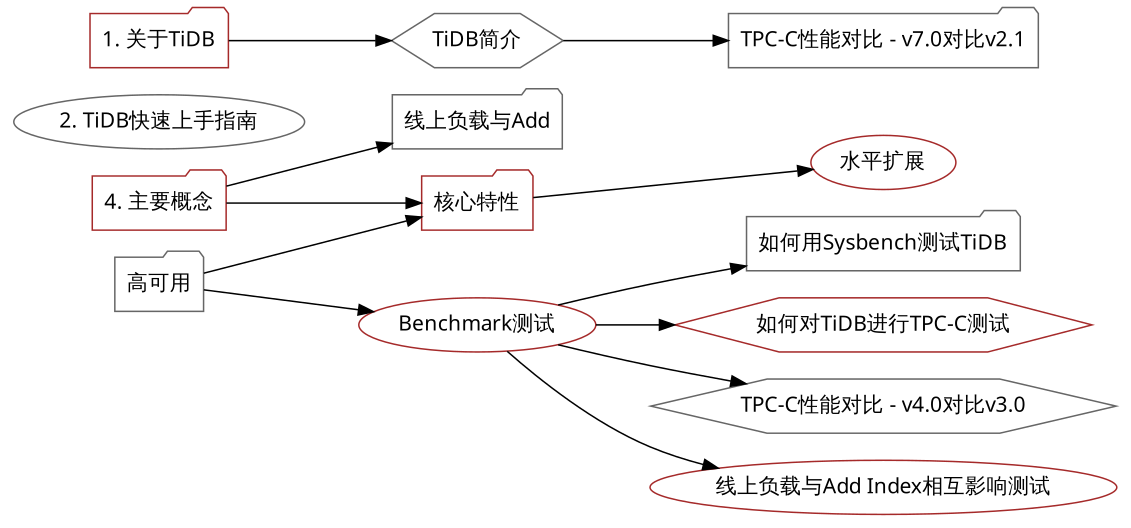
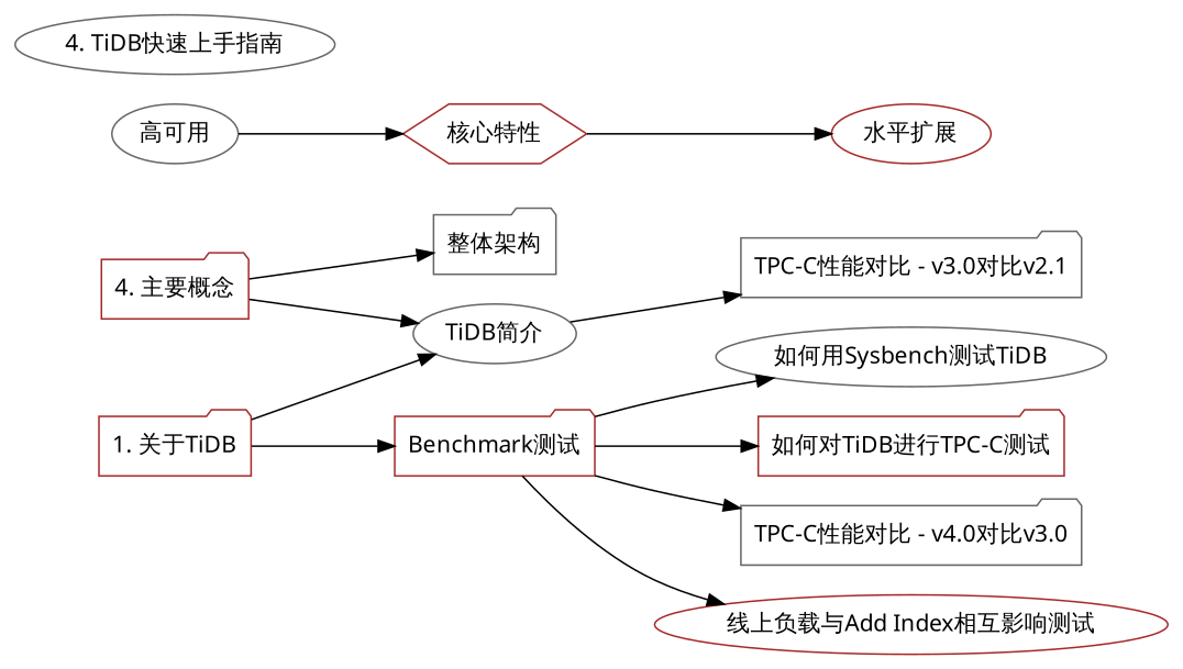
  digraph {
    rankdir=LR
    node [color=brown fontname=KaiTi shape=folder]
    n1 [label="4. 主要概念"]
-   "整体架构" [color=gray40 label="线上负载与Add"]
-   "核心特性"
+   "整体架构" [color=gray40]
+   "核心特性" [shape=hexagon]
    "水平扩展" [shape=ellipse]
-   "高可用" [color=gray40]
-   "2. TiDB快速上手指南" [color=gray40 shape=ellipse]
+   "高可用" [color=gray40 shape=ellipse]
+   "2. TiDB快速上手指南" [color=gray40 shape=ellipse label="4. TiDB快速上手指南"]
    "1. 关于TiDB"
-   "TiDB简介" [color=gray40 shape=hexagon]
-   "Benchmark测试" [shape=ellipse]
-   "TPC-C性能对比 - v3.0对比v2.1" [color=gray40 label="TPC-C性能对比 - v7.0对比v2.1"]
-   "如何用Sysbench测试TiDB" [color=gray40]
-   "如何对TiDB进行TPC-C测试" [shape=hexagon]
-   "TPC-C性能对比 - v4.0对比v3.0" [color=gray40 shape=hexagon]
+   "TiDB简介" [color=gray40 shape=ellipse]
+   "Benchmark测试"
+   "TPC-C性能对比 - v3.0对比v2.1" [color=gray40]
+   "如何用Sysbench测试TiDB" [color=gray40 shape=ellipse]
+   "如何对TiDB进行TPC-C测试"
+   "TPC-C性能对比 - v4.0对比v3.0" [color=gray40]
    "线上负载与Add Index相互影响测试" [shape=ellipse]
    n1 -> "整体架构"
-   n1 -> "核心特性"
+   n1 -> "TiDB简介"
    "核心特性" -> "水平扩展"
    "高可用" -> "核心特性"
    "1. 关于TiDB" -> "TiDB简介"
-   "高可用" -> "Benchmark测试"
+   "1. 关于TiDB" -> "Benchmark测试"
    "TiDB简介" -> "TPC-C性能对比 - v3.0对比v2.1"
    "Benchmark测试" -> "如何用Sysbench测试TiDB"
    "Benchmark测试" -> "如何对TiDB进行TPC-C测试"
    "Benchmark测试" -> "TPC-C性能对比 - v4.0对比v3.0"
    "Benchmark测试" -> "线上负载与Add Index相互影响测试"
  }
